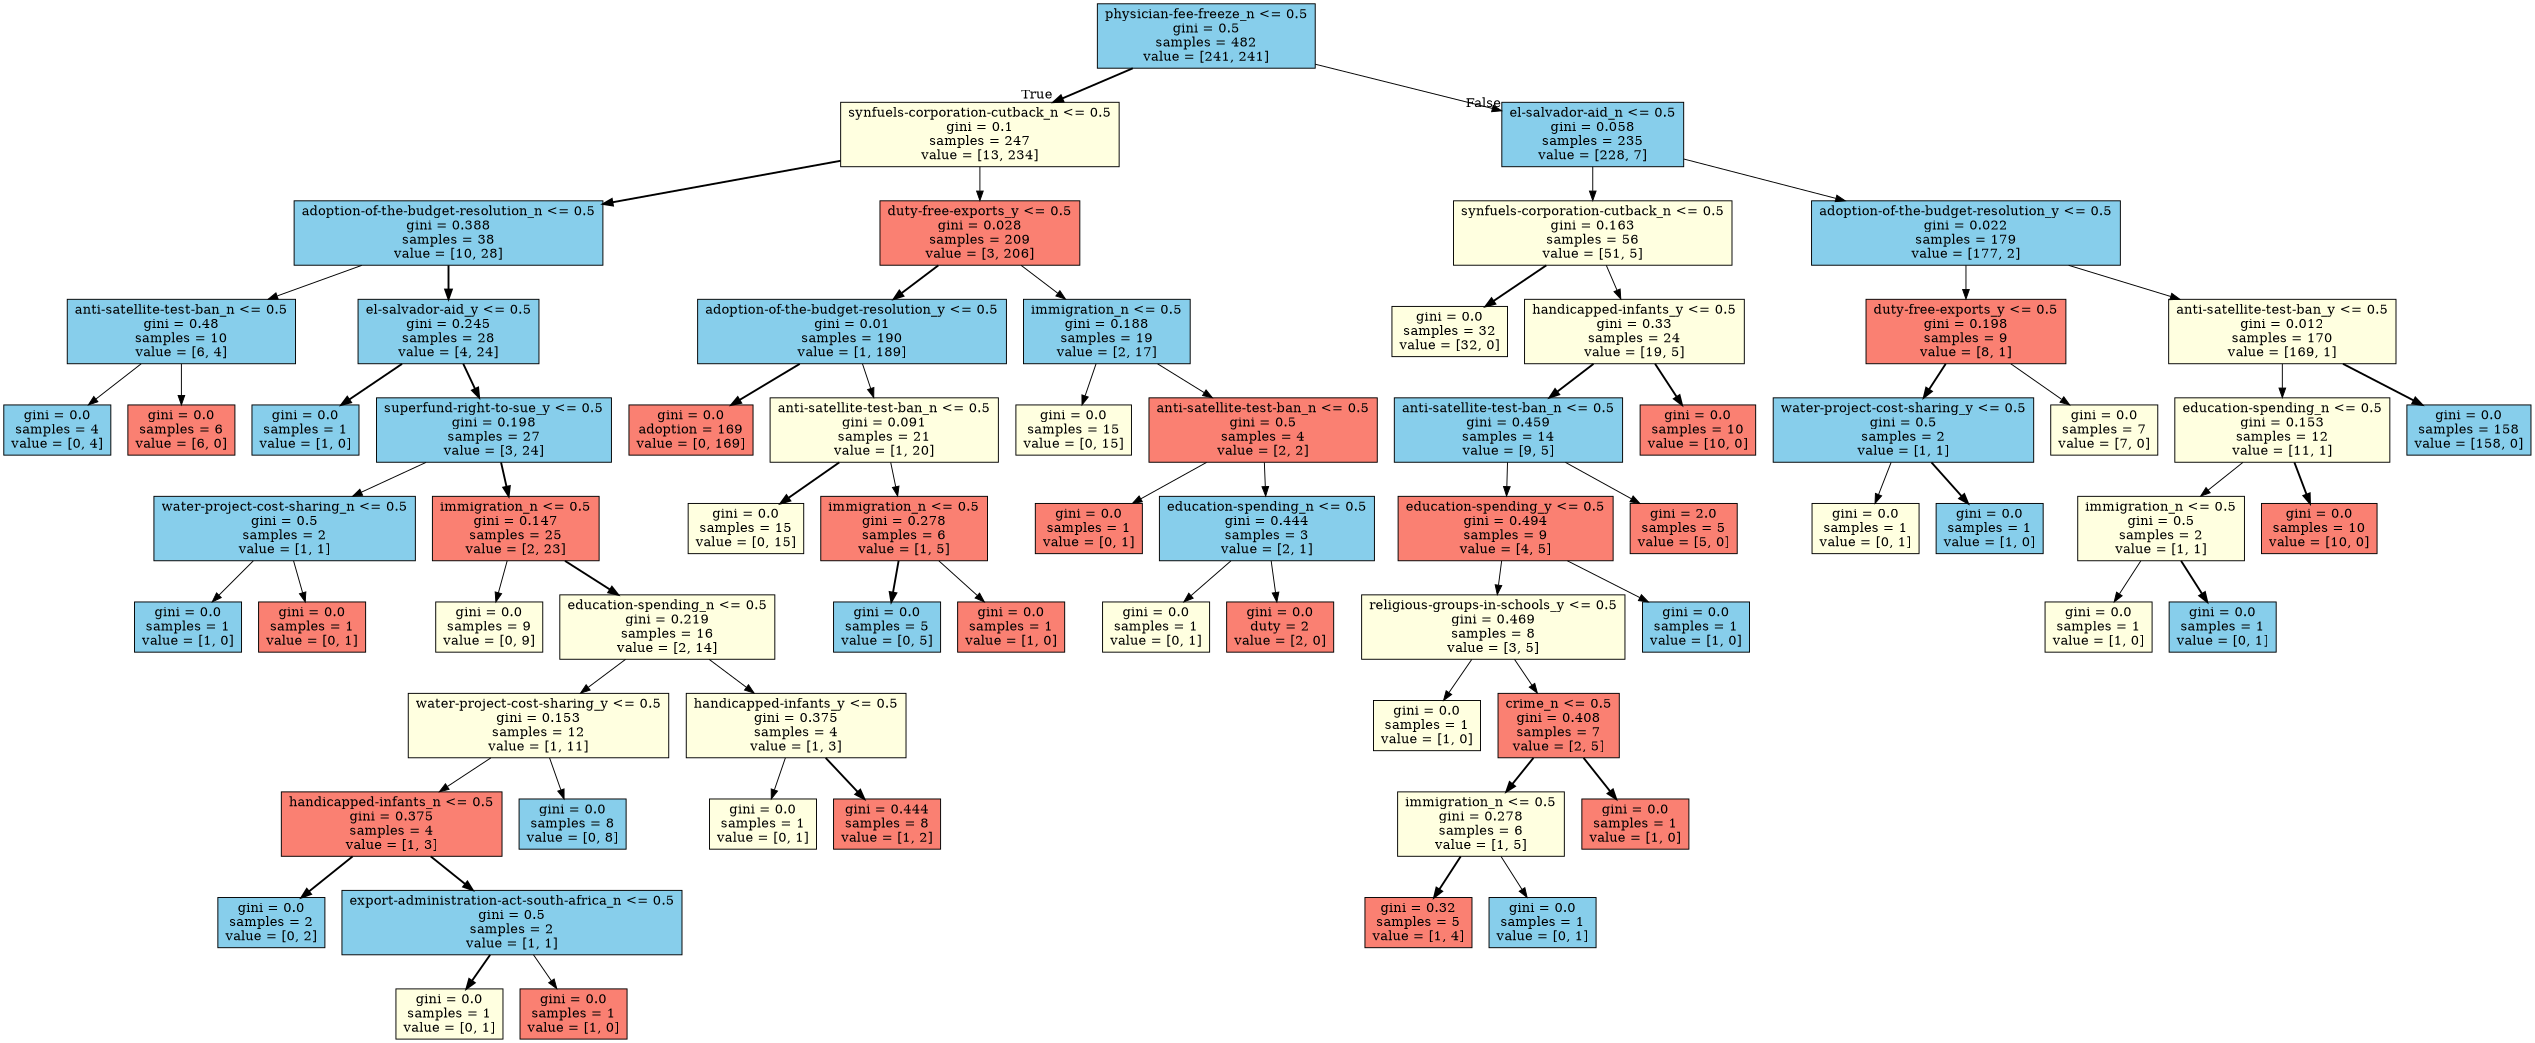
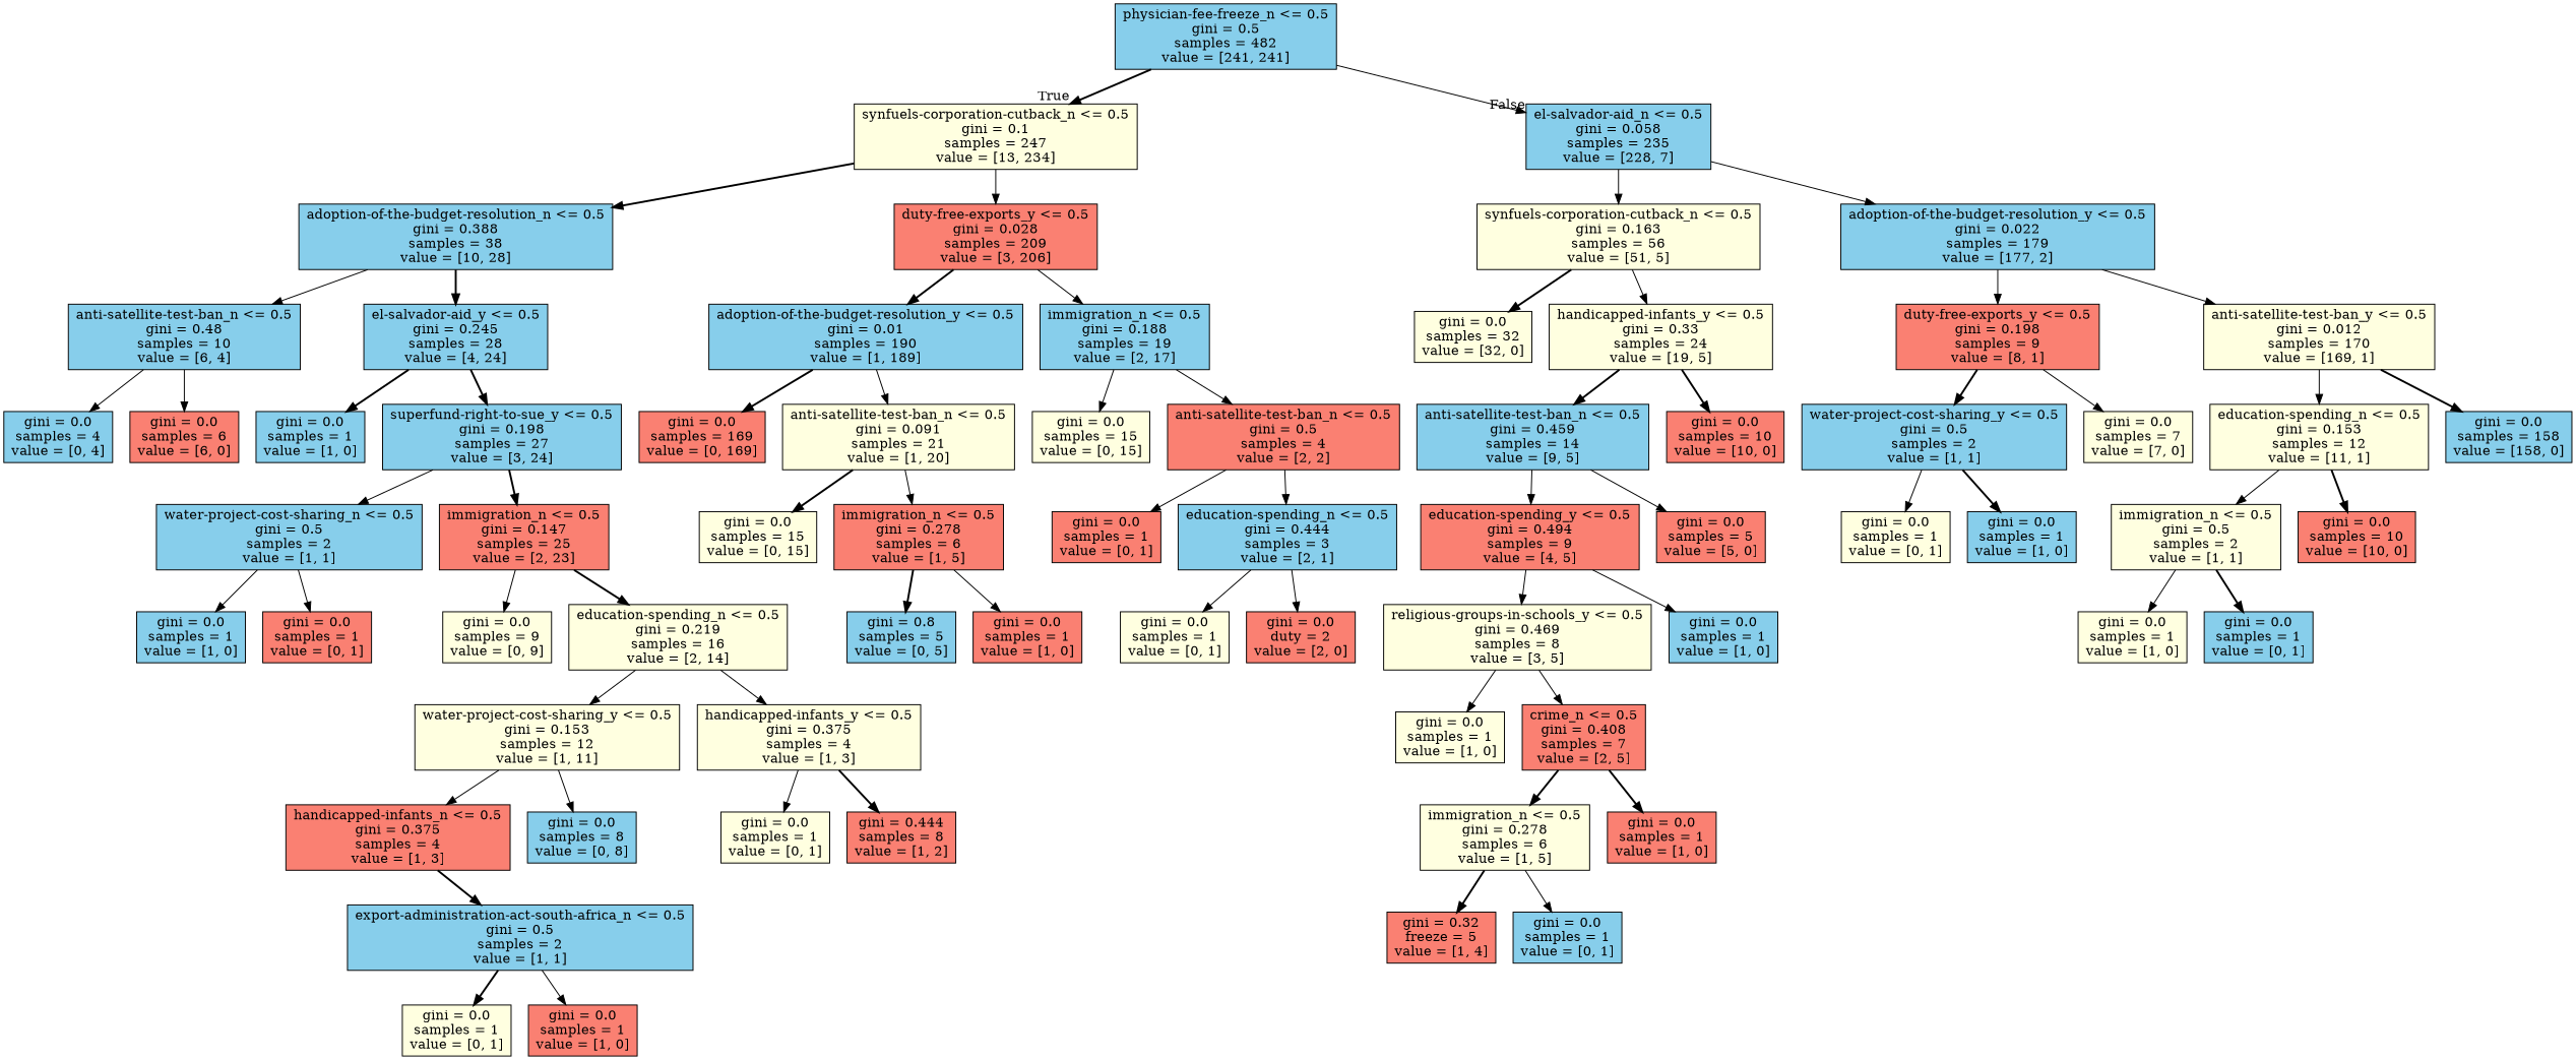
  digraph {
    fontname="DejaVu Serif"
    node [fillcolor=skyblue fontname="DejaVu Serif" shape=box style=filled]
    edge [fontname="DejaVu Serif" style=solid]
    n1 [label="physician-fee-freeze_n <= 0.5\ngini = 0.5\nsamples = 482\nvalue = [241, 241]"]
    n2 [fillcolor=lightyellow label="synfuels-corporation-cutback_n <= 0.5\ngini = 0.1\nsamples = 247\nvalue = [13, 234]"]
    n3 [label="el-salvador-aid_n <= 0.5\ngini = 0.058\nsamples = 235\nvalue = [228, 7]"]
    n4 [label="adoption-of-the-budget-resolution_n <= 0.5\ngini = 0.388\nsamples = 38\nvalue = [10, 28]"]
    n5 [fillcolor=salmon label="duty-free-exports_y <= 0.5\ngini = 0.028\nsamples = 209\nvalue = [3, 206]"]
    n6 [fillcolor=lightyellow label="synfuels-corporation-cutback_n <= 0.5\ngini = 0.163\nsamples = 56\nvalue = [51, 5]"]
    n7 [label="adoption-of-the-budget-resolution_y <= 0.5\ngini = 0.022\nsamples = 179\nvalue = [177, 2]"]
    n8 [label="anti-satellite-test-ban_n <= 0.5\ngini = 0.48\nsamples = 10\nvalue = [6, 4]"]
    n9 [label="el-salvador-aid_y <= 0.5\ngini = 0.245\nsamples = 28\nvalue = [4, 24]"]
    n10 [label="adoption-of-the-budget-resolution_y <= 0.5\ngini = 0.01\nsamples = 190\nvalue = [1, 189]"]
    n11 [label="immigration_n <= 0.5\ngini = 0.188\nsamples = 19\nvalue = [2, 17]"]
    n12 [label="gini = 0.0\nsamples = 4\nvalue = [0, 4]"]
    n13 [fillcolor=salmon label="gini = 0.0\nsamples = 6\nvalue = [6, 0]"]
    n14 [label="gini = 0.0\nsamples = 1\nvalue = [1, 0]"]
    n15 [label="superfund-right-to-sue_y <= 0.5\ngini = 0.198\nsamples = 27\nvalue = [3, 24]"]
    n16 [label="water-project-cost-sharing_n <= 0.5\ngini = 0.5\nsamples = 2\nvalue = [1, 1]"]
    n17 [fillcolor=salmon label="immigration_n <= 0.5\ngini = 0.147\nsamples = 25\nvalue = [2, 23]"]
    n18 [label="gini = 0.0\nsamples = 1\nvalue = [1, 0]"]
    n19 [fillcolor=salmon label="gini = 0.0\nsamples = 1\nvalue = [0, 1]"]
    n20 [fillcolor=lightyellow label="gini = 0.0\nsamples = 9\nvalue = [0, 9]"]
    n21 [fillcolor=lightyellow label="education-spending_n <= 0.5\ngini = 0.219\nsamples = 16\nvalue = [2, 14]"]
    n22 [fillcolor=lightyellow label="water-project-cost-sharing_y <= 0.5\ngini = 0.153\nsamples = 12\nvalue = [1, 11]"]
    n23 [fillcolor=lightyellow label="handicapped-infants_y <= 0.5\ngini = 0.375\nsamples = 4\nvalue = [1, 3]"]
    n24 [fillcolor=salmon label="handicapped-infants_n <= 0.5\ngini = 0.375\nsamples = 4\nvalue = [1, 3]"]
    n25 [label="gini = 0.0\nsamples = 8\nvalue = [0, 8]"]
    n26 [fillcolor=lightyellow label="gini = 0.0\nsamples = 1\nvalue = [0, 1]"]
    n27 [fillcolor=salmon label="gini = 0.444\nsamples = 8\nvalue = [1, 2]"]
-   n28 [label="gini = 0.0\nsamples = 2\nvalue = [0, 2]"]
    n29 [label="export-administration-act-south-africa_n <= 0.5\ngini = 0.5\nsamples = 2\nvalue = [1, 1]"]
    n30 [fillcolor=lightyellow label="gini = 0.0\nsamples = 1\nvalue = [0, 1]"]
    n31 [fillcolor=salmon label="gini = 0.0\nsamples = 1\nvalue = [1, 0]"]
-   n32 [fillcolor=salmon label="gini = 0.0\nadoption = 169\nvalue = [0, 169]"]
+   n32 [fillcolor=salmon label="gini = 0.0\nsamples = 169\nvalue = [0, 169]"]
    n33 [fillcolor=lightyellow label="anti-satellite-test-ban_n <= 0.5\ngini = 0.091\nsamples = 21\nvalue = [1, 20]"]
    n34 [fillcolor=lightyellow label="gini = 0.0\nsamples = 15\nvalue = [0, 15]"]
    n35 [fillcolor=salmon label="anti-satellite-test-ban_n <= 0.5\ngini = 0.5\nsamples = 4\nvalue = [2, 2]"]
    n36 [fillcolor=lightyellow label="gini = 0.0\nsamples = 15\nvalue = [0, 15]"]
    n37 [fillcolor=salmon label="immigration_n <= 0.5\ngini = 0.278\nsamples = 6\nvalue = [1, 5]"]
-   n38 [label="gini = 0.0\nsamples = 5\nvalue = [0, 5]"]
+   n38 [label="gini = 0.8\nsamples = 5\nvalue = [0, 5]"]
    n39 [fillcolor=salmon label="gini = 0.0\nsamples = 1\nvalue = [1, 0]"]
    n40 [fillcolor=salmon label="gini = 0.0\nsamples = 1\nvalue = [0, 1]"]
    n41 [label="education-spending_n <= 0.5\ngini = 0.444\nsamples = 3\nvalue = [2, 1]"]
    n42 [fillcolor=lightyellow label="gini = 0.0\nsamples = 1\nvalue = [0, 1]"]
    n43 [fillcolor=salmon label="gini = 0.0\nduty = 2\nvalue = [2, 0]"]
    n44 [fillcolor=lightyellow label="gini = 0.0\nsamples = 32\nvalue = [32, 0]"]
    n45 [fillcolor=lightyellow label="handicapped-infants_y <= 0.5\ngini = 0.33\nsamples = 24\nvalue = [19, 5]"]
    n46 [fillcolor=salmon label="duty-free-exports_y <= 0.5\ngini = 0.198\nsamples = 9\nvalue = [8, 1]"]
    n47 [fillcolor=lightyellow label="anti-satellite-test-ban_y <= 0.5\ngini = 0.012\nsamples = 170\nvalue = [169, 1]"]
    n48 [label="anti-satellite-test-ban_n <= 0.5\ngini = 0.459\nsamples = 14\nvalue = [9, 5]"]
    n49 [fillcolor=salmon label="gini = 0.0\nsamples = 10\nvalue = [10, 0]"]
    n50 [fillcolor=salmon label="education-spending_y <= 0.5\ngini = 0.494\nsamples = 9\nvalue = [4, 5]"]
-   n51 [fillcolor=salmon label="gini = 2.0\nsamples = 5\nvalue = [5, 0]"]
+   n51 [fillcolor=salmon label="gini = 0.0\nsamples = 5\nvalue = [5, 0]"]
    n52 [fillcolor=lightyellow label="religious-groups-in-schools_y <= 0.5\ngini = 0.469\nsamples = 8\nvalue = [3, 5]"]
    n53 [label="gini = 0.0\nsamples = 1\nvalue = [1, 0]"]
    n54 [fillcolor=lightyellow label="gini = 0.0\nsamples = 1\nvalue = [1, 0]"]
    n55 [fillcolor=salmon label="crime_n <= 0.5\ngini = 0.408\nsamples = 7\nvalue = [2, 5]"]
    n56 [fillcolor=lightyellow label="immigration_n <= 0.5\ngini = 0.278\nsamples = 6\nvalue = [1, 5]"]
    n57 [fillcolor=salmon label="gini = 0.0\nsamples = 1\nvalue = [1, 0]"]
-   n58 [fillcolor=salmon label="gini = 0.32\nsamples = 5\nvalue = [1, 4]"]
+   n58 [fillcolor=salmon label="gini = 0.32\nfreeze = 5\nvalue = [1, 4]"]
    n59 [label="gini = 0.0\nsamples = 1\nvalue = [0, 1]"]
    n60 [label="water-project-cost-sharing_y <= 0.5\ngini = 0.5\nsamples = 2\nvalue = [1, 1]"]
    n61 [fillcolor=lightyellow label="gini = 0.0\nsamples = 7\nvalue = [7, 0]"]
    n62 [fillcolor=lightyellow label="education-spending_n <= 0.5\ngini = 0.153\nsamples = 12\nvalue = [11, 1]"]
    n63 [label="gini = 0.0\nsamples = 158\nvalue = [158, 0]"]
    n64 [fillcolor=lightyellow label="gini = 0.0\nsamples = 1\nvalue = [0, 1]"]
    n65 [label="gini = 0.0\nsamples = 1\nvalue = [1, 0]"]
    n66 [fillcolor=lightyellow label="immigration_n <= 0.5\ngini = 0.5\nsamples = 2\nvalue = [1, 1]"]
    n67 [fillcolor=salmon label="gini = 0.0\nsamples = 10\nvalue = [10, 0]"]
    n68 [fillcolor=lightyellow label="gini = 0.0\nsamples = 1\nvalue = [1, 0]"]
    n69 [label="gini = 0.0\nsamples = 1\nvalue = [0, 1]"]
    n1 -> n2 [headlabel=True labelangle=45 labeldistance=2.5 style=bold]
    n1 -> n3 [headlabel=False labelangle=-45 labeldistance=2.5]
    n2 -> n4 [style=bold]
    n2 -> n5
    n3 -> n6
    n3 -> n7
    n4 -> n8
    n4 -> n9 [style=bold]
    n5 -> n10 [style=bold]
    n5 -> n11
    n6 -> n44 [style=bold]
    n6 -> n45
    n7 -> n46
    n7 -> n47
    n8 -> n12
    n8 -> n13
    n9 -> n14 [style=bold]
    n9 -> n15 [style=bold]
    n10 -> n32 [style=bold]
    n10 -> n33
    n11 -> n34
    n11 -> n35
    n15 -> n16
    n15 -> n17 [style=bold]
    n16 -> n18
    n16 -> n19
    n17 -> n20
    n17 -> n21 [style=bold]
    n21 -> n22
    n21 -> n23
    n22 -> n24
    n22 -> n25
    n23 -> n26
    n23 -> n27 [style=bold]
-   n24 -> n28 [style=bold]
    n24 -> n29 [style=bold]
    n29 -> n30 [style=bold]
    n29 -> n31
    n33 -> n36 [style=bold]
    n33 -> n37
    n35 -> n40
    n35 -> n41
    n37 -> n38 [style=bold]
    n37 -> n39
    n41 -> n42
    n41 -> n43
    n45 -> n48 [style=bold]
    n45 -> n49 [style=bold]
    n46 -> n60 [style=bold]
    n46 -> n61
    n47 -> n62
    n47 -> n63 [style=bold]
    n48 -> n50
    n48 -> n51
    n50 -> n52
    n50 -> n53
    n52 -> n54
    n52 -> n55
    n55 -> n56 [style=bold]
    n55 -> n57 [style=bold]
    n56 -> n58 [style=bold]
    n56 -> n59
    n60 -> n64
    n60 -> n65 [style=bold]
    n62 -> n66
    n62 -> n67 [style=bold]
    n66 -> n68
    n66 -> n69 [style=bold]
  }
